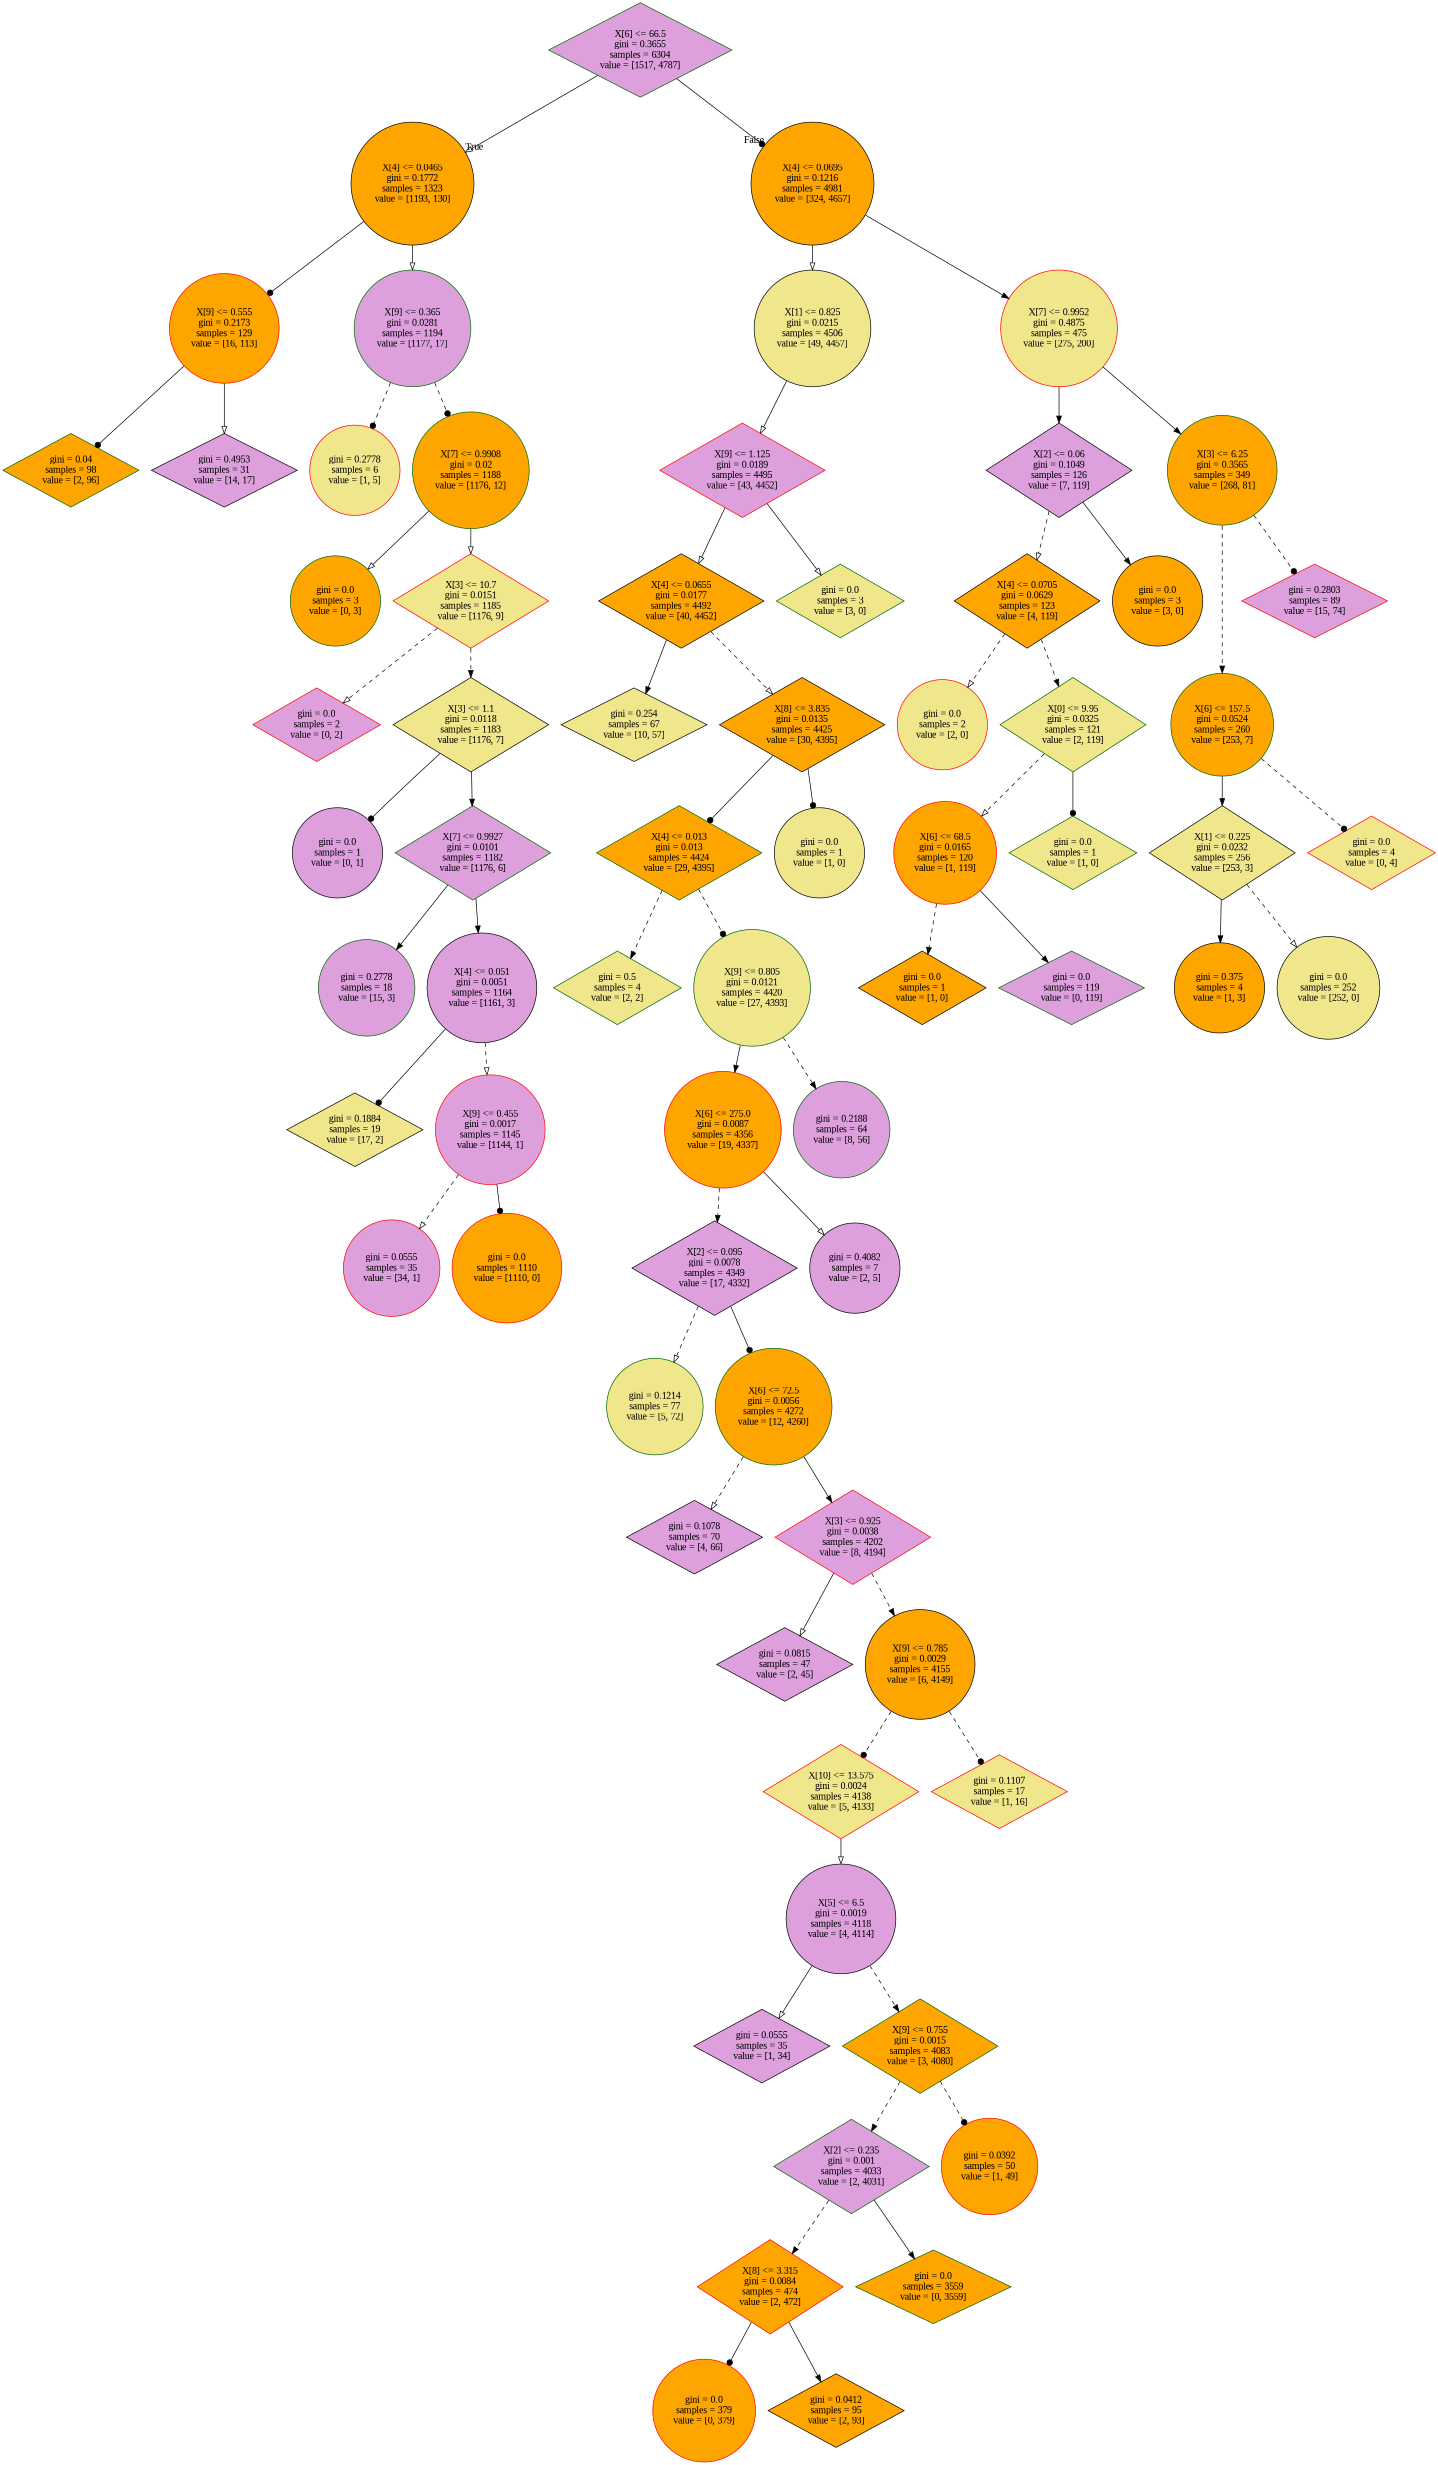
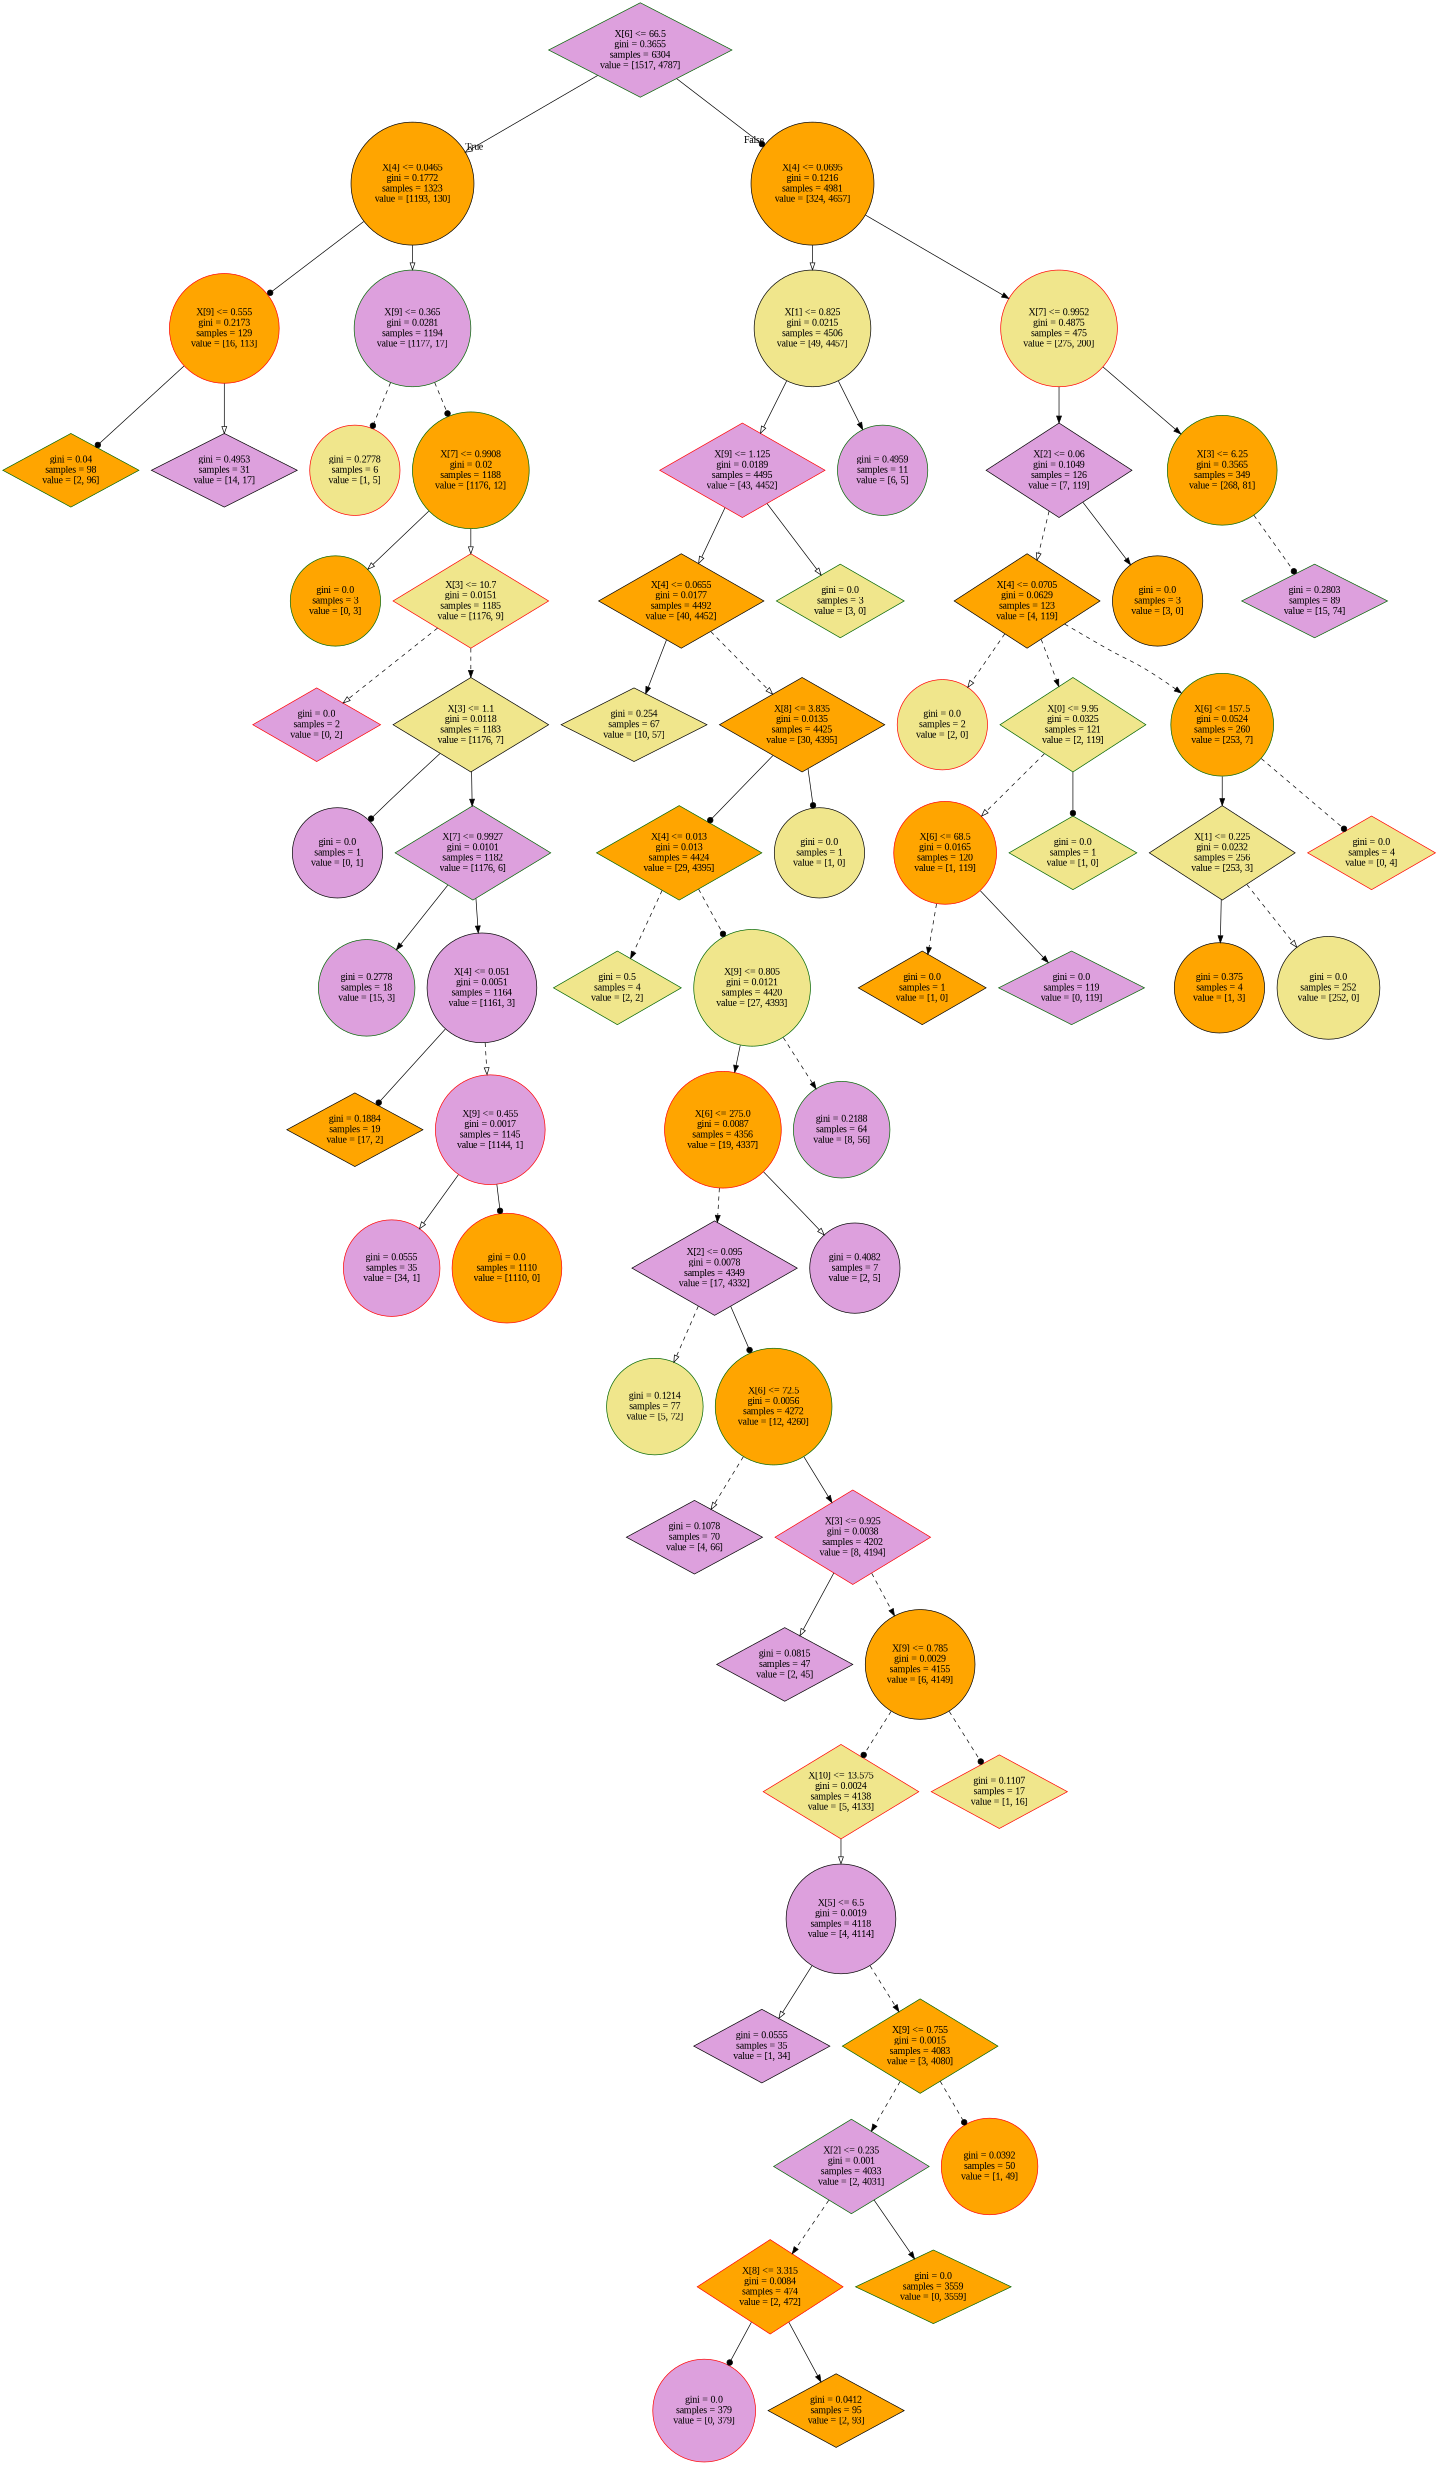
  digraph {
    fontname="Liberation Serif"
    node [color=black fillcolor=orange fontname="Liberation Serif" shape=diamond style=filled]
    edge [arrowhead=normal fontname="Liberation Serif" style=solid]
    n1 [color=darkgreen fillcolor=plum label="X[6] <= 66.5\ngini = 0.3655\nsamples = 6304\nvalue = [1517, 4787]"]
    n2 [label="X[4] <= 0.0465\ngini = 0.1772\nsamples = 1323\nvalue = [1193, 130]" shape=circle]
    n3 [label="X[4] <= 0.0695\ngini = 0.1216\nsamples = 4981\nvalue = [324, 4657]" shape=circle]
    n4 [color=red label="X[9] <= 0.555\ngini = 0.2173\nsamples = 129\nvalue = [16, 113]" shape=circle]
    n5 [color=darkgreen fillcolor=plum label="X[9] <= 0.365\ngini = 0.0281\nsamples = 1194\nvalue = [1177, 17]" shape=circle]
    n6 [fillcolor=khaki label="X[1] <= 0.825\ngini = 0.0215\nsamples = 4506\nvalue = [49, 4457]" shape=circle]
    n7 [color=red fillcolor=khaki label="X[7] <= 0.9952\ngini = 0.4875\nsamples = 475\nvalue = [275, 200]" shape=circle]
    n8 [color=darkgreen label="gini = 0.04\nsamples = 98\nvalue = [2, 96]"]
    n9 [fillcolor=plum label="gini = 0.4953\nsamples = 31\nvalue = [14, 17]"]
    n10 [color=red fillcolor=khaki label="gini = 0.2778\nsamples = 6\nvalue = [1, 5]" shape=circle]
    n11 [color=darkgreen label="X[7] <= 0.9908\ngini = 0.02\nsamples = 1188\nvalue = [1176, 12]" shape=circle]
    n12 [color=darkgreen label="gini = 0.0\nsamples = 3\nvalue = [0, 3]" shape=circle]
    n13 [color=red fillcolor=khaki label="X[3] <= 10.7\ngini = 0.0151\nsamples = 1185\nvalue = [1176, 9]"]
    n14 [fillcolor=khaki label="X[3] <= 1.1\ngini = 0.0118\nsamples = 1183\nvalue = [1176, 7]"]
    n15 [color=red fillcolor=plum label="gini = 0.0\nsamples = 2\nvalue = [0, 2]"]
    n16 [fillcolor=plum label="gini = 0.0\nsamples = 1\nvalue = [0, 1]" shape=circle]
    n17 [color=darkgreen fillcolor=plum label="X[7] <= 0.9927\ngini = 0.0101\nsamples = 1182\nvalue = [1176, 6]"]
    n18 [color=darkgreen fillcolor=plum label="gini = 0.2778\nsamples = 18\nvalue = [15, 3]" shape=circle]
    n19 [fillcolor=plum label="X[4] <= 0.051\ngini = 0.0051\nsamples = 1164\nvalue = [1161, 3]" shape=circle]
-   n20 [fillcolor=khaki label="gini = 0.1884\nsamples = 19\nvalue = [17, 2]"]
+   n20 [label="gini = 0.1884\nsamples = 19\nvalue = [17, 2]"]
    n21 [color=red fillcolor=plum label="X[9] <= 0.455\ngini = 0.0017\nsamples = 1145\nvalue = [1144, 1]" shape=circle]
    n22 [color=red fillcolor=plum label="gini = 0.0555\nsamples = 35\nvalue = [34, 1]" shape=circle]
    n23 [color=red label="gini = 0.0\nsamples = 1110\nvalue = [1110, 0]" shape=circle]
    n24 [color=red fillcolor=plum label="X[9] <= 1.125\ngini = 0.0189\nsamples = 4495\nvalue = [43, 4452]"]
+   n25 [color=darkgreen fillcolor=plum label="gini = 0.4959\nsamples = 11\nvalue = [6, 5]" shape=circle]
    n26 [fillcolor=plum label="X[2] <= 0.06\ngini = 0.1049\nsamples = 126\nvalue = [7, 119]"]
    n27 [color=darkgreen label="X[3] <= 6.25\ngini = 0.3565\nsamples = 349\nvalue = [268, 81]" shape=circle]
    n28 [label="X[4] <= 0.0655\ngini = 0.0177\nsamples = 4492\nvalue = [40, 4452]"]
    n29 [color=darkgreen fillcolor=khaki label="gini = 0.0\nsamples = 3\nvalue = [3, 0]"]
    n30 [label="X[8] <= 3.835\ngini = 0.0135\nsamples = 4425\nvalue = [30, 4395]"]
    n31 [fillcolor=khaki label="gini = 0.254\nsamples = 67\nvalue = [10, 57]"]
    n32 [color=darkgreen label="X[4] <= 0.013\ngini = 0.013\nsamples = 4424\nvalue = [29, 4395]"]
    n33 [fillcolor=khaki label="gini = 0.0\nsamples = 1\nvalue = [1, 0]" shape=circle]
    n34 [color=darkgreen fillcolor=khaki label="gini = 0.5\nsamples = 4\nvalue = [2, 2]"]
    n35 [color=darkgreen fillcolor=khaki label="X[9] <= 0.805\ngini = 0.0121\nsamples = 4420\nvalue = [27, 4393]" shape=circle]
    n36 [color=red label="X[6] <= 275.0\ngini = 0.0087\nsamples = 4356\nvalue = [19, 4337]" shape=circle]
    n37 [color=darkgreen fillcolor=plum label="gini = 0.2188\nsamples = 64\nvalue = [8, 56]" shape=circle]
    n38 [fillcolor=plum label="X[2] <= 0.095\ngini = 0.0078\nsamples = 4349\nvalue = [17, 4332]"]
    n39 [fillcolor=plum label="gini = 0.4082\nsamples = 7\nvalue = [2, 5]" shape=circle]
    n40 [color=darkgreen fillcolor=khaki label="gini = 0.1214\nsamples = 77\nvalue = [5, 72]" shape=circle]
    n41 [color=darkgreen label="X[6] <= 72.5\ngini = 0.0056\nsamples = 4272\nvalue = [12, 4260]" shape=circle]
    n42 [fillcolor=plum label="gini = 0.1078\nsamples = 70\nvalue = [4, 66]"]
    n43 [color=red fillcolor=plum label="X[3] <= 0.925\ngini = 0.0038\nsamples = 4202\nvalue = [8, 4194]"]
    n44 [fillcolor=plum label="gini = 0.0815\nsamples = 47\nvalue = [2, 45]"]
    n45 [label="X[9] <= 0.785\ngini = 0.0029\nsamples = 4155\nvalue = [6, 4149]" shape=circle]
    n46 [color=red fillcolor=khaki label="X[10] <= 13.575\ngini = 0.0024\nsamples = 4138\nvalue = [5, 4133]"]
    n47 [color=red fillcolor=khaki label="gini = 0.1107\nsamples = 17\nvalue = [1, 16]"]
    n48 [fillcolor=plum label="X[5] <= 6.5\ngini = 0.0019\nsamples = 4118\nvalue = [4, 4114]" shape=circle]
    n49 [fillcolor=plum label="gini = 0.0555\nsamples = 35\nvalue = [1, 34]"]
    n50 [color=darkgreen label="X[9] <= 0.755\ngini = 0.0015\nsamples = 4083\nvalue = [3, 4080]"]
    n51 [color=darkgreen fillcolor=plum label="X[2] <= 0.235\ngini = 0.001\nsamples = 4033\nvalue = [2, 4031]"]
    n52 [color=red label="gini = 0.0392\nsamples = 50\nvalue = [1, 49]" shape=circle]
    n53 [color=red label="X[8] <= 3.315\ngini = 0.0084\nsamples = 474\nvalue = [2, 472]"]
    n54 [color=darkgreen label="gini = 0.0\nsamples = 3559\nvalue = [0, 3559]"]
-   n55 [color=red label="gini = 0.0\nsamples = 379\nvalue = [0, 379]" shape=circle]
+   n55 [color=red fillcolor=plum label="gini = 0.0\nsamples = 379\nvalue = [0, 379]" shape=circle]
    n56 [label="gini = 0.0412\nsamples = 95\nvalue = [2, 93]"]
    n57 [label="gini = 0.0\nsamples = 3\nvalue = [3, 0]" shape=circle]
    n58 [label="X[4] <= 0.0705\ngini = 0.0629\nsamples = 123\nvalue = [4, 119]"]
    n59 [color=darkgreen label="X[6] <= 157.5\ngini = 0.0524\nsamples = 260\nvalue = [253, 7]" shape=circle]
-   n60 [color=red fillcolor=plum label="gini = 0.2803\nsamples = 89\nvalue = [15, 74]"]
+   n60 [color=darkgreen fillcolor=plum label="gini = 0.2803\nsamples = 89\nvalue = [15, 74]"]
    n61 [color=red fillcolor=khaki label="gini = 0.0\nsamples = 2\nvalue = [2, 0]" shape=circle]
    n62 [color=darkgreen fillcolor=khaki label="X[0] <= 9.95\ngini = 0.0325\nsamples = 121\nvalue = [2, 119]"]
    n63 [color=red label="X[6] <= 68.5\ngini = 0.0165\nsamples = 120\nvalue = [1, 119]" shape=circle]
    n64 [color=darkgreen fillcolor=khaki label="gini = 0.0\nsamples = 1\nvalue = [1, 0]"]
    n65 [label="gini = 0.0\nsamples = 1\nvalue = [1, 0]"]
    n66 [color=darkgreen fillcolor=plum label="gini = 0.0\nsamples = 119\nvalue = [0, 119]"]
    n67 [fillcolor=khaki label="X[1] <= 0.225\ngini = 0.0232\nsamples = 256\nvalue = [253, 3]"]
    n68 [color=red fillcolor=khaki label="gini = 0.0\nsamples = 4\nvalue = [0, 4]"]
    n69 [label="gini = 0.375\nsamples = 4\nvalue = [1, 3]" shape=circle]
    n70 [fillcolor=khaki label="gini = 0.0\nsamples = 252\nvalue = [252, 0]" shape=circle]
    n1 -> n2 [arrowhead=onormal headlabel=True labelangle=45 labeldistance=2.5]
    n1 -> n3 [arrowhead=dot headlabel=False labelangle=-45 labeldistance=2.5]
    n2 -> n4 [arrowhead=dot]
    n2 -> n5 [arrowhead=onormal]
    n3 -> n6 [arrowhead=onormal]
    n3 -> n7
    n4 -> n8 [arrowhead=dot]
    n4 -> n9 [arrowhead=onormal]
    n5 -> n10 [arrowhead=dot style=dashed]
    n5 -> n11 [arrowhead=dot style=dashed]
    n6 -> n24 [arrowhead=onormal]
+   n6 -> n25
    n7 -> n26
    n7 -> n27
    n11 -> n12 [arrowhead=onormal]
    n11 -> n13 [arrowhead=onormal]
    n13 -> n14 [style=dashed]
    n13 -> n15 [arrowhead=onormal style=dashed]
    n14 -> n16 [arrowhead=dot]
    n14 -> n17
    n17 -> n18
    n17 -> n19
    n19 -> n20 [arrowhead=dot]
    n19 -> n21 [arrowhead=onormal style=dashed]
-   n21 -> n22 [arrowhead=onormal style=dashed]
+   n21 -> n22 [arrowhead=onormal]
    n21 -> n23 [arrowhead=dot]
    n24 -> n28 [arrowhead=onormal]
    n24 -> n29 [arrowhead=onormal]
    n26 -> n57
    n26 -> n58 [arrowhead=onormal style=dashed]
-   n27 -> n59 [style=dashed]
+   n58 -> n59 [style=dashed]
    n27 -> n60 [arrowhead=dot style=dashed]
    n28 -> n30 [arrowhead=onormal style=dashed]
    n28 -> n31
    n30 -> n32 [arrowhead=dot]
    n30 -> n33 [arrowhead=dot]
    n32 -> n34 [style=dashed]
    n32 -> n35 [arrowhead=dot style=dashed]
    n35 -> n36
    n35 -> n37 [style=dashed]
    n36 -> n38 [style=dashed]
    n36 -> n39 [arrowhead=onormal]
    n38 -> n40 [arrowhead=onormal style=dashed]
    n38 -> n41 [arrowhead=dot]
    n41 -> n42 [arrowhead=onormal style=dashed]
    n41 -> n43
    n43 -> n44 [arrowhead=onormal]
    n43 -> n45 [style=dashed]
    n45 -> n46 [arrowhead=dot style=dashed]
    n45 -> n47 [arrowhead=dot style=dashed]
    n46 -> n48 [arrowhead=onormal]
    n48 -> n49 [arrowhead=onormal]
    n48 -> n50 [style=dashed]
    n50 -> n51 [style=dashed]
    n50 -> n52 [arrowhead=dot style=dashed]
    n51 -> n53 [style=dashed]
    n51 -> n54
    n53 -> n55 [arrowhead=dot]
    n53 -> n56
    n58 -> n61 [arrowhead=onormal style=dashed]
    n58 -> n62 [style=dashed]
    n59 -> n67
    n59 -> n68 [arrowhead=dot style=dashed]
    n62 -> n63 [arrowhead=onormal style=dashed]
    n62 -> n64 [arrowhead=dot]
    n63 -> n65 [style=dashed]
    n63 -> n66
    n67 -> n69
    n67 -> n70 [arrowhead=onormal style=dashed]
  }
